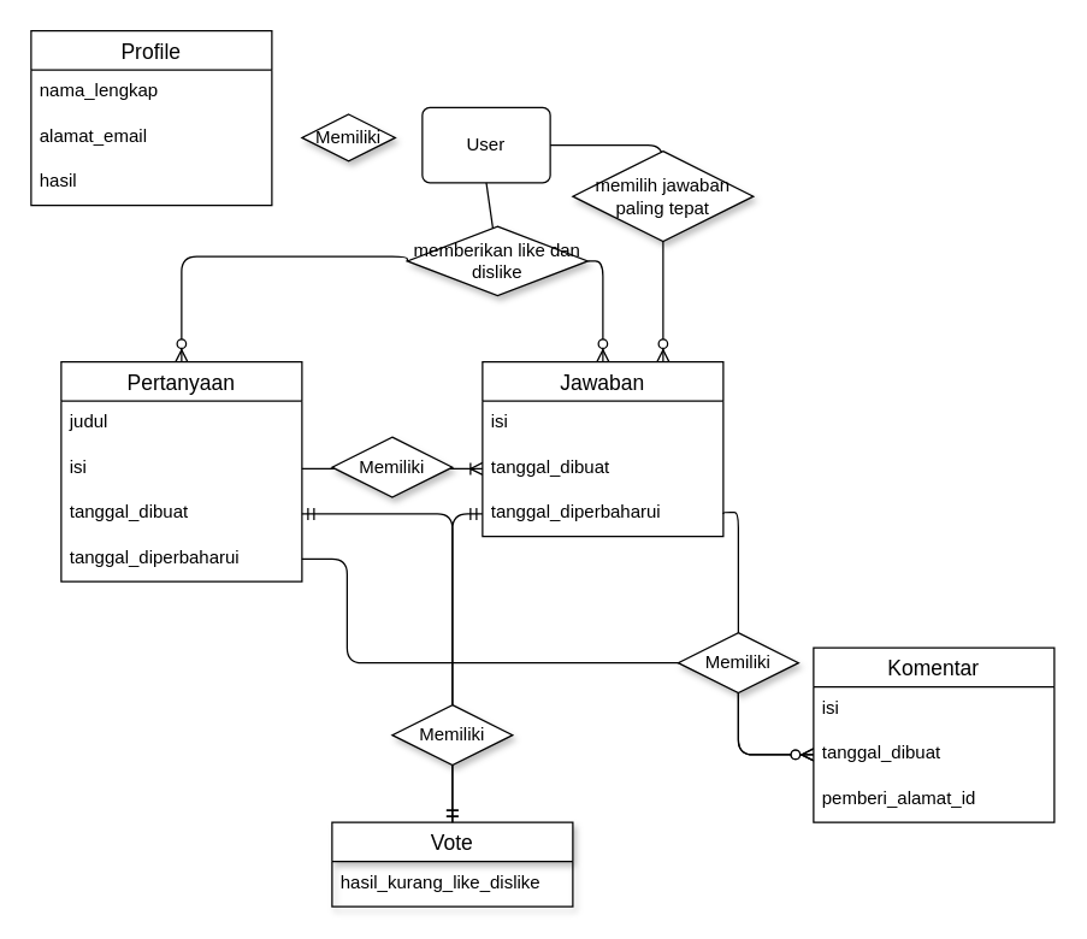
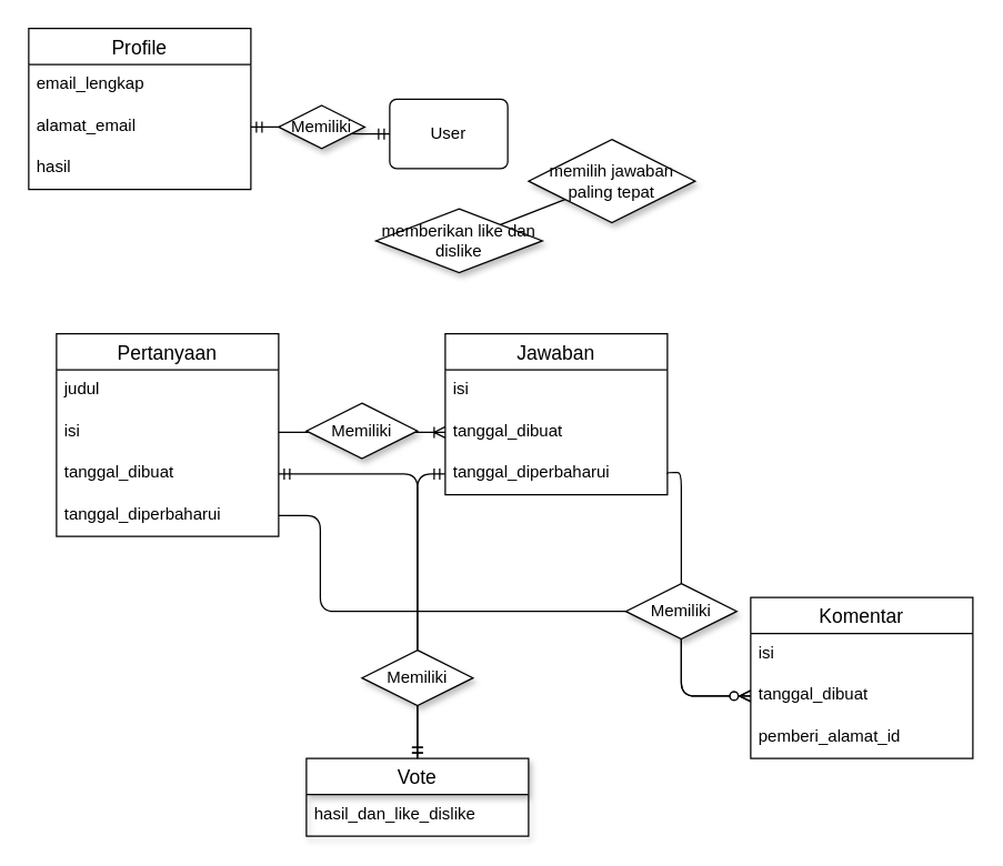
  <mxCell id="0" />
  <mxCell id="1" parent="0" />
  <mxCell id="2" value="" style="edgeStyle=orthogonalEdgeStyle;fontSize=12;html=1;endArrow=ERzeroToMany;endFill=1;entryX=0;entryY=0.5;entryDx=0;entryDy=0;exitX=1;exitY=0.5;exitDx=0;exitDy=0;" edge="1" parent="1" source="9" target="16"><mxGeometry width="100" height="100" relative="1" as="geometry"><mxPoint x="118.824" y="420" as="sourcePoint" /><mxPoint x="260" y="501" as="targetPoint" /><Array as="points"><mxPoint x="230" y="371" /><mxPoint x="230" y="440" /><mxPoint x="490" y="440" /><mxPoint x="490" y="501" /></Array></mxGeometry></mxCell>
  <mxCell id="3" value="" style="edgeStyle=entityRelationEdgeStyle;fontSize=12;html=1;endArrow=ERoneToMany;exitX=1;exitY=0.5;exitDx=0;exitDy=0;entryX=0;entryY=0.5;entryDx=0;entryDy=0;" edge="1" parent="1" source="7" target="12"><mxGeometry width="100" height="100" relative="1" as="geometry"><mxPoint x="320" y="510" as="sourcePoint" /><mxPoint x="420" y="410" as="targetPoint" /></mxGeometry></mxCell>
  <mxCell id="4" value="" style="edgeStyle=orthogonalEdgeStyle;fontSize=12;html=1;endArrow=ERzeroToMany;endFill=1;entryX=0;entryY=0.5;entryDx=0;entryDy=0;exitX=1;exitY=0.5;exitDx=0;exitDy=0;" edge="1" parent="1" source="13" target="16"><mxGeometry width="100" height="100" relative="1" as="geometry"><mxPoint x="480" y="400" as="sourcePoint" /><mxPoint x="540" y="470" as="targetPoint" /><Array as="points"><mxPoint x="480" y="340" /><mxPoint x="490" y="340" /><mxPoint x="490" y="501" /></Array></mxGeometry></mxCell>
  <mxCell id="5" value="Pertanyaan" style="swimlane;fontStyle=0;childLayout=stackLayout;horizontal=1;startSize=26;horizontalStack=0;resizeParent=1;resizeParentMax=0;resizeLast=0;collapsible=1;marginBottom=0;align=center;fontSize=14;" vertex="1" parent="1"><mxGeometry x="40" y="240" width="160" height="146" as="geometry" /></mxCell>
  <mxCell id="6" value="judul" style="text;strokeColor=none;fillColor=none;spacingLeft=4;spacingRight=4;overflow=hidden;rotatable=0;points=[[0,0.5],[1,0.5]];portConstraint=eastwest;fontSize=12;" vertex="1" parent="5"><mxGeometry y="26" width="160" height="30" as="geometry" /></mxCell>
  <mxCell id="7" value="isi" style="text;strokeColor=none;fillColor=none;spacingLeft=4;spacingRight=4;overflow=hidden;rotatable=0;points=[[0,0.5],[1,0.5]];portConstraint=eastwest;fontSize=12;" vertex="1" parent="5"><mxGeometry y="56" width="160" height="30" as="geometry" /></mxCell>
  <mxCell id="8" value="tanggal_dibuat" style="text;strokeColor=none;fillColor=none;spacingLeft=4;spacingRight=4;overflow=hidden;rotatable=0;points=[[0,0.5],[1,0.5]];portConstraint=eastwest;fontSize=12;" vertex="1" parent="5"><mxGeometry y="86" width="160" height="30" as="geometry" /></mxCell>
  <mxCell id="9" value="tanggal_diperbaharui" style="text;strokeColor=none;fillColor=none;spacingLeft=4;spacingRight=4;overflow=hidden;rotatable=0;points=[[0,0.5],[1,0.5]];portConstraint=eastwest;fontSize=12;" vertex="1" parent="5"><mxGeometry y="116" width="160" height="30" as="geometry" /></mxCell>
  <mxCell id="10" value="Jawaban" style="swimlane;fontStyle=0;childLayout=stackLayout;horizontal=1;startSize=26;horizontalStack=0;resizeParent=1;resizeParentMax=0;resizeLast=0;collapsible=1;marginBottom=0;align=center;fontSize=14;" vertex="1" parent="1"><mxGeometry x="320" y="240" width="160" height="116" as="geometry" /></mxCell>
  <mxCell id="11" value="isi" style="text;strokeColor=none;fillColor=none;spacingLeft=4;spacingRight=4;overflow=hidden;rotatable=0;points=[[0,0.5],[1,0.5]];portConstraint=eastwest;fontSize=12;" vertex="1" parent="10"><mxGeometry y="26" width="160" height="30" as="geometry" /></mxCell>
  <mxCell id="12" value="tanggal_dibuat" style="text;strokeColor=none;fillColor=none;spacingLeft=4;spacingRight=4;overflow=hidden;rotatable=0;points=[[0,0.5],[1,0.5]];portConstraint=eastwest;fontSize=12;" vertex="1" parent="10"><mxGeometry y="56" width="160" height="30" as="geometry" /></mxCell>
  <mxCell id="13" value="tanggal_diperbaharui" style="text;strokeColor=none;fillColor=none;spacingLeft=4;spacingRight=4;overflow=hidden;rotatable=0;points=[[0,0.5],[1,0.5]];portConstraint=eastwest;fontSize=12;" vertex="1" parent="10"><mxGeometry y="86" width="160" height="30" as="geometry" /></mxCell>
  <mxCell id="14" value="Komentar" style="swimlane;fontStyle=0;childLayout=stackLayout;horizontal=1;startSize=26;horizontalStack=0;resizeParent=1;resizeParentMax=0;resizeLast=0;collapsible=1;marginBottom=0;align=center;fontSize=14;" vertex="1" parent="1"><mxGeometry x="540" y="430" width="160" height="116" as="geometry" /></mxCell>
  <mxCell id="15" value="isi" style="text;strokeColor=none;fillColor=none;spacingLeft=4;spacingRight=4;overflow=hidden;rotatable=0;points=[[0,0.5],[1,0.5]];portConstraint=eastwest;fontSize=12;" vertex="1" parent="14"><mxGeometry y="26" width="160" height="30" as="geometry" /></mxCell>
  <mxCell id="16" value="tanggal_dibuat" style="text;strokeColor=none;fillColor=none;spacingLeft=4;spacingRight=4;overflow=hidden;rotatable=0;points=[[0,0.5],[1,0.5]];portConstraint=eastwest;fontSize=12;" vertex="1" parent="14"><mxGeometry y="56" width="160" height="30" as="geometry" /></mxCell>
  <mxCell id="17" value="pemberi_alamat_id" style="text;strokeColor=none;fillColor=none;spacingLeft=4;spacingRight=4;overflow=hidden;rotatable=0;points=[[0,0.5],[1,0.5]];portConstraint=eastwest;fontSize=12;" vertex="1" parent="14"><mxGeometry y="86" width="160" height="30" as="geometry" /></mxCell>
  <mxCell id="18" value="User" style="rounded=1;arcSize=10;whiteSpace=wrap;html=1;align=center;" vertex="1" parent="1"><mxGeometry x="280" y="71" width="85" height="50" as="geometry" /></mxCell>
+ <mxCell id="19" value="" style="edgeStyle=entityRelationEdgeStyle;fontSize=12;html=1;endArrow=ERmandOne;startArrow=ERmandOne;exitX=1;exitY=0.5;exitDx=0;exitDy=0;entryX=0;entryY=0.5;entryDx=0;entryDy=0;" edge="1" parent="1" source="22" target="18"><mxGeometry width="100" height="100" relative="1" as="geometry"><mxPoint x="290" y="400" as="sourcePoint" /><mxPoint x="390" y="300" as="targetPoint" /></mxGeometry></mxCell>
  <mxCell id="20" value="Profile" style="swimlane;fontStyle=0;childLayout=stackLayout;horizontal=1;startSize=26;horizontalStack=0;resizeParent=1;resizeParentMax=0;resizeLast=0;collapsible=1;marginBottom=0;align=center;fontSize=14;" vertex="1" parent="1"><mxGeometry x="20" y="20" width="160" height="116" as="geometry" /></mxCell>
- <mxCell id="21" value="nama_lengkap" style="text;strokeColor=none;fillColor=none;spacingLeft=4;spacingRight=4;overflow=hidden;rotatable=0;points=[[0,0.5],[1,0.5]];portConstraint=eastwest;fontSize=12;" vertex="1" parent="20"><mxGeometry y="26" width="160" height="30" as="geometry" /></mxCell>
+ <mxCell id="21" value="email_lengkap" style="text;strokeColor=none;fillColor=none;spacingLeft=4;spacingRight=4;overflow=hidden;rotatable=0;points=[[0,0.5],[1,0.5]];portConstraint=eastwest;fontSize=12;" vertex="1" parent="20"><mxGeometry y="26" width="160" height="30" as="geometry" /></mxCell>
  <mxCell id="22" value="alamat_email" style="text;strokeColor=none;fillColor=none;spacingLeft=4;spacingRight=4;overflow=hidden;rotatable=0;points=[[0,0.5],[1,0.5]];portConstraint=eastwest;fontSize=12;" vertex="1" parent="20"><mxGeometry y="56" width="160" height="30" as="geometry" /></mxCell>
  <mxCell id="23" value="hasil" style="text;strokeColor=none;fillColor=none;spacingLeft=4;spacingRight=4;overflow=hidden;rotatable=0;points=[[0,0.5],[1,0.5]];portConstraint=eastwest;fontSize=12;" vertex="1" parent="20"><mxGeometry y="86" width="160" height="30" as="geometry" /></mxCell>
- <mxCell id="24" value="" style="edgeStyle=elbowEdgeStyle;fontSize=12;html=1;endArrow=ERzeroToMany;endFill=1;exitX=0;exitY=0.5;exitDx=0;exitDy=0;entryX=0.5;entryY=0;entryDx=0;entryDy=0;elbow=vertical;" edge="1" parent="1" source="28" target="5"><mxGeometry width="100" height="100" relative="1" as="geometry"><mxPoint x="230" y="310" as="sourcePoint" /><mxPoint x="330" y="210" as="targetPoint" /><Array as="points"><mxPoint x="190" y="170" /></Array></mxGeometry></mxCell>
- <mxCell id="25" value="" style="edgeStyle=orthogonalEdgeStyle;fontSize=12;html=1;endArrow=ERzeroToMany;endFill=1;exitX=1;exitY=0.5;exitDx=0;exitDy=0;entryX=0.5;entryY=0;entryDx=0;entryDy=0;" edge="1" parent="1" source="28" target="10"><mxGeometry width="100" height="100" relative="1" as="geometry"><mxPoint x="330" y="370" as="sourcePoint" /><mxPoint x="430" y="270" as="targetPoint" /></mxGeometry></mxCell>
  <mxCell id="26" value="Memiliki" style="shape=rhombus;perimeter=rhombusPerimeter;whiteSpace=wrap;html=1;align=center;shadow=1;" vertex="1" parent="1"><mxGeometry x="220" y="290" width="80" height="40" as="geometry" /></mxCell>
  <mxCell id="27" value="Memiliki" style="shape=rhombus;perimeter=rhombusPerimeter;whiteSpace=wrap;html=1;align=center;shadow=1;" vertex="1" parent="1"><mxGeometry x="450" y="420" width="80" height="40" as="geometry" /></mxCell>
  <mxCell id="28" value="memberikan like dan dislike" style="shape=rhombus;perimeter=rhombusPerimeter;whiteSpace=wrap;html=1;align=center;shadow=1;" vertex="1" parent="1"><mxGeometry x="270" y="150" width="120" height="46" as="geometry" /></mxCell>
- <mxCell id="29" value="" style="edgeStyle=orthogonalEdgeStyle;fontSize=12;html=1;endArrow=ERzeroToMany;endFill=1;exitX=1;exitY=0.5;exitDx=0;exitDy=0;entryX=0.75;entryY=0;entryDx=0;entryDy=0;" edge="1" parent="1" source="18" target="10"><mxGeometry width="100" height="100" relative="1" as="geometry"><mxPoint x="220" y="310" as="sourcePoint" /><mxPoint x="320" y="210" as="targetPoint" /></mxGeometry></mxCell>
- <mxCell id="30" value="" style="endArrow=none;html=1;rounded=0;entryX=0.5;entryY=1;entryDx=0;entryDy=0;" edge="1" parent="1" source="28" target="18"><mxGeometry relative="1" as="geometry"><mxPoint x="330" y="-10" as="sourcePoint" /><mxPoint x="330" y="-10" as="targetPoint" /></mxGeometry></mxCell>
+ <mxCell id="30" value="" style="endArrow=none;html=1;rounded=0;" edge="1" parent="1" source="28" target="31"><mxGeometry relative="1" as="geometry"><mxPoint x="330" y="-10" as="sourcePoint" /><mxPoint x="330" y="-10" as="targetPoint" /></mxGeometry></mxCell>
  <mxCell id="31" value="memilih jawaban paling tepat" style="shape=rhombus;perimeter=rhombusPerimeter;whiteSpace=wrap;html=1;align=center;shadow=1;" vertex="1" parent="1"><mxGeometry x="380" y="100" width="120" height="60" as="geometry" /></mxCell>
  <mxCell id="32" value="" style="edgeStyle=orthogonalEdgeStyle;fontSize=12;html=1;endArrow=ERmandOne;startArrow=ERmandOne;exitX=1;exitY=0.5;exitDx=0;exitDy=0;entryX=0.5;entryY=0;entryDx=0;entryDy=0;" edge="1" parent="1" source="8" target="33"><mxGeometry width="100" height="100" relative="1" as="geometry"><mxPoint x="260" y="520" as="sourcePoint" /><mxPoint x="360" y="420" as="targetPoint" /></mxGeometry></mxCell>
  <mxCell id="33" value="Vote" style="swimlane;fontStyle=0;childLayout=stackLayout;horizontal=1;startSize=26;horizontalStack=0;resizeParent=1;resizeParentMax=0;resizeLast=0;collapsible=1;marginBottom=0;align=center;fontSize=14;shadow=1;" vertex="1" parent="1"><mxGeometry x="220" y="546" width="160" height="56" as="geometry" /></mxCell>
- <mxCell id="34" value="hasil_kurang_like_dislike" style="text;strokeColor=none;fillColor=none;spacingLeft=4;spacingRight=4;overflow=hidden;rotatable=0;points=[[0,0.5],[1,0.5]];portConstraint=eastwest;fontSize=12;" vertex="1" parent="33"><mxGeometry y="26" width="160" height="30" as="geometry" /></mxCell>
+ <mxCell id="34" value="hasil_dan_like_dislike" style="text;strokeColor=none;fillColor=none;spacingLeft=4;spacingRight=4;overflow=hidden;rotatable=0;points=[[0,0.5],[1,0.5]];portConstraint=eastwest;fontSize=12;" vertex="1" parent="33"><mxGeometry y="26" width="160" height="30" as="geometry" /></mxCell>
  <mxCell id="35" value="" style="edgeStyle=orthogonalEdgeStyle;fontSize=12;html=1;endArrow=ERmandOne;startArrow=ERmandOne;entryX=0;entryY=0.5;entryDx=0;entryDy=0;exitX=0.5;exitY=0;exitDx=0;exitDy=0;" edge="1" parent="1" source="33" target="13"><mxGeometry width="100" height="100" relative="1" as="geometry"><mxPoint x="260" y="520" as="sourcePoint" /><mxPoint x="360" y="420" as="targetPoint" /></mxGeometry></mxCell>
  <mxCell id="36" value="Memiliki" style="shape=rhombus;perimeter=rhombusPerimeter;whiteSpace=wrap;html=1;align=center;shadow=1;" vertex="1" parent="1"><mxGeometry x="260" y="468" width="80" height="40" as="geometry" /></mxCell>
  <mxCell id="37" value="Memiliki" style="shape=rhombus;perimeter=rhombusPerimeter;whiteSpace=wrap;html=1;align=center;shadow=1;" vertex="1" parent="1"><mxGeometry x="200" y="75.5" width="62" height="31" as="geometry" /></mxCell>
